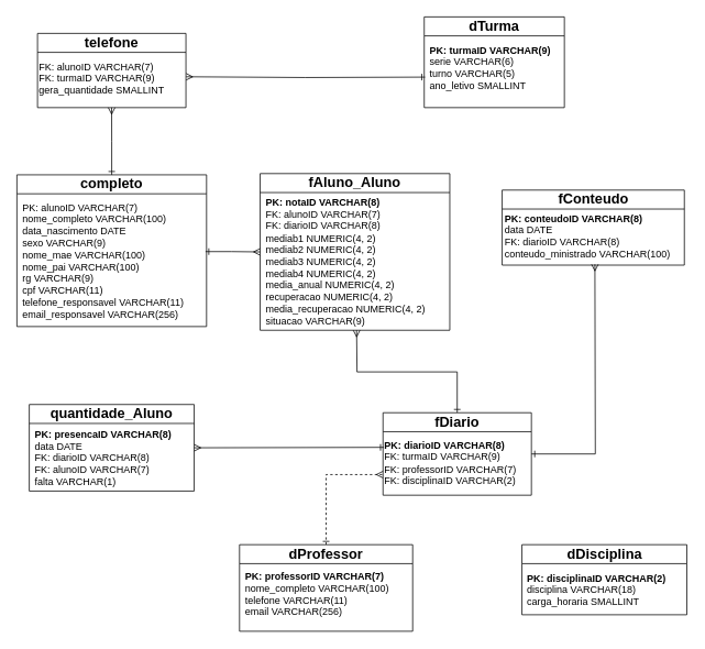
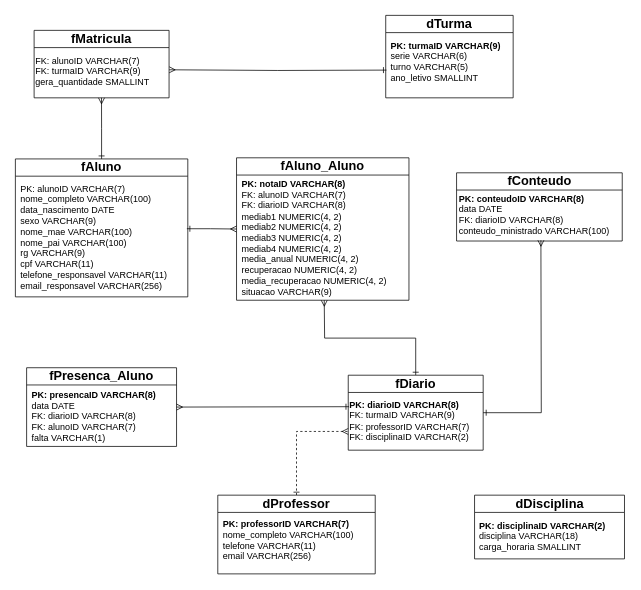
  <mxCell id="0" />
  <mxCell id="1" parent="0" />
  <mxCell id="2" value="&lt;font style=&quot;font-size: 17px;&quot;&gt;fAluno_Aluno&lt;/font&gt;" style="swimlane;whiteSpace=wrap;html=1;rounded=0;" parent="1" vertex="1"><mxGeometry x="315" y="210" width="230" height="190" as="geometry"><mxRectangle x="320" y="197.5" width="160" height="30" as="alternateBounds" /></mxGeometry></mxCell>
  <mxCell id="3" value="&lt;div&gt;&lt;strong&gt;PK: notaID VARCHAR(8)&lt;/strong&gt;&lt;/div&gt;&lt;div&gt;FK: alunoID VARCHAR(7)&lt;/div&gt;&lt;div&gt;FK: diarioID VARCHAR(8)&lt;/div&gt;&lt;div&gt;mediab1 NUMERIC(4, 2)&lt;/div&gt;&lt;div&gt;mediab2 NUMERIC(4, 2)&lt;/div&gt;&lt;div&gt;mediab3 NUMERIC(4, 2)&lt;/div&gt;&lt;div&gt;mediab4 NUMERIC(4, 2)&lt;/div&gt;&lt;div&gt;media_anual NUMERIC(4, 2)&lt;/div&gt;&lt;div&gt;recuperacao NUMERIC(4, 2)&lt;/div&gt;&lt;div&gt;media_recuperacao NUMERIC(4, 2)&lt;/div&gt;&lt;div&gt;situacao VARCHAR(9)&lt;/div&gt;" style="text;html=1;align=left;verticalAlign=middle;resizable=0;points=[];autosize=1;strokeColor=none;fillColor=none;rounded=0;" parent="2" vertex="1"><mxGeometry x="5" y="21.5" width="220" height="170" as="geometry" /></mxCell>
- <mxCell id="4" value="&lt;font style=&quot;font-size: 17px;&quot;&gt;telefone&lt;/font&gt;" style="swimlane;whiteSpace=wrap;html=1;rounded=0;" parent="1" vertex="1"><mxGeometry x="45" y="40" width="180" height="90" as="geometry" /></mxCell>
+ <mxCell id="4" value="&lt;font style=&quot;font-size: 17px;&quot;&gt;fMatricula&lt;/font&gt;" style="swimlane;whiteSpace=wrap;html=1;rounded=0;" parent="1" vertex="1"><mxGeometry x="45" y="40" width="180" height="90" as="geometry" /></mxCell>
  <mxCell id="5" value="&lt;div&gt;FK: alunoID VARCHAR(7)&lt;/div&gt;&lt;div&gt;FK: turmaID VARCHAR(9)&lt;/div&gt;&lt;div&gt;gera_quantidade SMALLINT&lt;/div&gt;" style="text;html=1;align=left;verticalAlign=middle;resizable=0;points=[];autosize=1;strokeColor=none;fillColor=none;rounded=0;" parent="4" vertex="1"><mxGeometry y="25" width="180" height="60" as="geometry" /></mxCell>
  <mxCell id="6" style="edgeStyle=orthogonalEdgeStyle;html=1;entryX=1.001;entryY=0.46;entryDx=0;entryDy=0;entryPerimeter=0;endArrow=ERmany;endFill=0;startArrow=ERone;startFill=0;rounded=0;" parent="1" target="5" edge="1"><mxGeometry relative="1" as="geometry"><mxPoint x="515" y="93" as="sourcePoint" /></mxGeometry></mxCell>
  <mxCell id="7" value="&lt;font style=&quot;font-size: 17px;&quot;&gt;dTurma&lt;/font&gt;" style="swimlane;whiteSpace=wrap;html=1;startSize=23;rounded=0;" parent="1" vertex="1"><mxGeometry x="514" y="20" width="170" height="110" as="geometry" /></mxCell>
  <mxCell id="8" value="&lt;div&gt;&lt;strong&gt;PK: turmaID VARCHAR(9)&lt;/strong&gt;&lt;/div&gt;&lt;div&gt;serie VARCHAR(6)&lt;/div&gt;&lt;div&gt;turno VARCHAR(5)&lt;/div&gt;&lt;div&gt;ano_letivo SMALLINT&lt;/div&gt;" style="text;html=1;align=left;verticalAlign=middle;resizable=0;points=[];autosize=1;strokeColor=none;fillColor=none;rounded=0;" parent="7" vertex="1"><mxGeometry x="5" y="27" width="170" height="70" as="geometry" /></mxCell>
  <mxCell id="9" style="edgeStyle=orthogonalEdgeStyle;html=1;exitX=0.5;exitY=0;exitDx=0;exitDy=0;startArrow=ERone;startFill=0;endArrow=ERmany;endFill=0;rounded=0;" parent="1" source="11" edge="1"><mxGeometry relative="1" as="geometry"><mxPoint x="134.884" y="130" as="targetPoint" /></mxGeometry></mxCell>
  <mxCell id="10" style="edgeStyle=orthogonalEdgeStyle;html=1;exitX=1.017;exitY=0.432;exitDx=0;exitDy=0;entryX=0;entryY=0.5;entryDx=0;entryDy=0;startArrow=ERone;startFill=0;endArrow=ERmany;endFill=0;rounded=0;exitPerimeter=0;" parent="1" source="12" target="2" edge="1"><mxGeometry relative="1" as="geometry" /></mxCell>
- <mxCell id="11" value="&lt;font style=&quot;font-size: 17px;&quot;&gt;completo&lt;/font&gt;" style="swimlane;whiteSpace=wrap;html=1;rounded=0;" parent="1" vertex="1"><mxGeometry x="20" y="211.5" width="230" height="184" as="geometry" /></mxCell>
+ <mxCell id="11" value="&lt;font style=&quot;font-size: 17px;&quot;&gt;fAluno&lt;/font&gt;" style="swimlane;whiteSpace=wrap;html=1;rounded=0;" parent="1" vertex="1"><mxGeometry x="20" y="211.5" width="230" height="184" as="geometry" /></mxCell>
  <mxCell id="12" value="&lt;div&gt;PK: alunoID VARCHAR(7)&lt;/div&gt;&lt;div&gt;nome_completo VARCHAR(100)&lt;/div&gt;&lt;div&gt;data_nascimento DATE&lt;/div&gt;&lt;div&gt;sexo VARCHAR(9)&lt;/div&gt;&lt;div&gt;nome_mae VARCHAR(100)&lt;/div&gt;&lt;div&gt;nome_pai VARCHAR(100)&lt;/div&gt;&lt;div&gt;rg VARCHAR(9)&lt;/div&gt;&lt;div&gt;cpf VARCHAR(11)&lt;/div&gt;&lt;div&gt;telefone_responsavel VARCHAR(11)&lt;/div&gt;&lt;div&gt;email_responsavel VARCHAR(256)&lt;/div&gt;" style="text;html=1;align=left;verticalAlign=middle;resizable=0;points=[];autosize=1;strokeColor=none;fillColor=none;rounded=0;" parent="11" vertex="1"><mxGeometry x="5" y="24" width="220" height="160" as="geometry" /></mxCell>
  <mxCell id="13" value="&lt;span style=&quot;font-size: 17px;&quot;&gt;dDisciplina&lt;/span&gt;" style="swimlane;whiteSpace=wrap;html=1;rounded=0;" parent="1" vertex="1"><mxGeometry x="632.5" y="660" width="200" height="85" as="geometry" /></mxCell>
  <mxCell id="14" value="&lt;div style=&quot;&quot;&gt;&lt;strong&gt;PK: disciplinaID VARCHAR(2)&lt;/strong&gt;&lt;/div&gt;&lt;div style=&quot;&quot;&gt;disciplina VARCHAR(18)&lt;/div&gt;&lt;div style=&quot;&quot;&gt;carga_horaria SMALLINT&lt;/div&gt;" style="text;html=1;align=left;verticalAlign=middle;resizable=0;points=[];autosize=1;strokeColor=none;fillColor=none;rounded=0;" parent="13" vertex="1"><mxGeometry x="4" y="25" width="190" height="60" as="geometry" /></mxCell>
  <mxCell id="15" value="&lt;font style=&quot;font-size: 17px;&quot;&gt;fConteudo&lt;/font&gt;" style="swimlane;whiteSpace=wrap;html=1;startSize=23;rounded=0;" parent="1" vertex="1"><mxGeometry x="608.5" y="230" width="221" height="91" as="geometry" /></mxCell>
  <mxCell id="16" value="&lt;div style=&quot;&quot;&gt;&lt;strong&gt;PK: conteudoID VARCHAR(8)&lt;/strong&gt;&lt;/div&gt;&lt;div style=&quot;&quot;&gt;data DATE&lt;/div&gt;&lt;div style=&quot;&quot;&gt;FK: diarioID VARCHAR(8)&lt;/div&gt;&lt;div style=&quot;&quot;&gt;conteudo_ministrado VARCHAR(100&lt;span style=&quot;background-color: initial;&quot;&gt;)&lt;/span&gt;&lt;/div&gt;" style="text;html=1;align=left;verticalAlign=middle;resizable=0;points=[];autosize=1;strokeColor=none;fillColor=none;rounded=0;" parent="15" vertex="1"><mxGeometry x="1" y="21" width="220" height="70" as="geometry" /></mxCell>
  <mxCell id="17" style="edgeStyle=orthogonalEdgeStyle;html=1;exitX=1;exitY=0.5;exitDx=0;exitDy=0;startArrow=ERmany;startFill=0;endArrow=ERone;endFill=0;rounded=0;" parent="1" source="18" edge="1"><mxGeometry relative="1" as="geometry"><mxPoint x="465" y="542" as="targetPoint" /></mxGeometry></mxCell>
- <mxCell id="18" value="&lt;font style=&quot;font-size: 17px;&quot;&gt;quantidade_Aluno&lt;/font&gt;" style="swimlane;whiteSpace=wrap;html=1;rounded=0;" parent="1" vertex="1"><mxGeometry x="35" y="490" width="200" height="105" as="geometry" /></mxCell>
+ <mxCell id="18" value="&lt;font style=&quot;font-size: 17px;&quot;&gt;fPresenca_Aluno&lt;/font&gt;" style="swimlane;whiteSpace=wrap;html=1;rounded=0;" parent="1" vertex="1"><mxGeometry x="35" y="490" width="200" height="105" as="geometry" /></mxCell>
  <mxCell id="19" value="&lt;strong style=&quot;background-color: initial;&quot;&gt;PK: presencaID VARCHAR(8)&lt;/strong&gt;&lt;br style=&quot;&quot;&gt;&lt;div style=&quot;&quot;&gt;&lt;div&gt;data DATE&lt;/div&gt;&lt;div&gt;FK: diarioID VARCHAR(8)&lt;/div&gt;&lt;div&gt;FK: alunoID VARCHAR(7)&lt;/div&gt;&lt;div&gt;falta VARCHAR(1)&lt;/div&gt;&lt;/div&gt;" style="text;html=1;align=left;verticalAlign=middle;resizable=0;points=[];autosize=1;strokeColor=none;fillColor=none;rounded=0;" parent="18" vertex="1"><mxGeometry x="5" y="20" width="190" height="90" as="geometry" /></mxCell>
  <mxCell id="20" style="edgeStyle=orthogonalEdgeStyle;html=1;exitX=0.5;exitY=0;exitDx=0;exitDy=0;startArrow=ERone;startFill=0;endArrow=ERmany;endFill=0;rounded=0;entryX=0;entryY=0.75;entryDx=0;entryDy=0;dashed=1;" parent="1" source="21" target="25" edge="1"><mxGeometry relative="1" as="geometry"><mxPoint x="395" y="566" as="targetPoint" /></mxGeometry></mxCell>
  <mxCell id="21" value="&lt;font style=&quot;font-size: 17px;&quot;&gt;dProfessor&lt;/font&gt;" style="swimlane;whiteSpace=wrap;html=1;rounded=0;" parent="1" vertex="1"><mxGeometry x="290" y="660" width="210" height="105" as="geometry" /></mxCell>
  <mxCell id="22" value="&lt;div&gt;&lt;strong&gt;PK: professorID VARCHAR(7)&lt;/strong&gt;&lt;/div&gt;&lt;div&gt;nome_completo VARCHAR(100)&lt;/div&gt;&lt;div&gt;telefone VARCHAR(11)&lt;/div&gt;&lt;div&gt;email VARCHAR(256)&lt;/div&gt;" style="text;html=1;align=left;verticalAlign=middle;resizable=0;points=[];autosize=1;strokeColor=none;fillColor=none;rounded=0;" parent="21" vertex="1"><mxGeometry x="5" y="25" width="200" height="70" as="geometry" /></mxCell>
  <mxCell id="23" style="edgeStyle=orthogonalEdgeStyle;html=1;exitX=1;exitY=0.5;exitDx=0;exitDy=0;startArrow=ERone;startFill=0;endArrow=ERmany;endFill=0;rounded=0;" parent="1" source="25" edge="1"><mxGeometry relative="1" as="geometry"><mxPoint x="721" y="320" as="targetPoint" /></mxGeometry></mxCell>
  <mxCell id="24" style="edgeStyle=orthogonalEdgeStyle;html=1;exitX=0.5;exitY=0;exitDx=0;exitDy=0;startArrow=ERone;startFill=0;endArrow=ERmany;endFill=0;rounded=0;" parent="1" source="25" edge="1"><mxGeometry relative="1" as="geometry"><mxPoint x="432" y="400" as="targetPoint" /></mxGeometry></mxCell>
  <mxCell id="25" value="&lt;font style=&quot;font-size: 17px;&quot;&gt;fDiario&lt;/font&gt;" style="swimlane;whiteSpace=wrap;html=1;startSize=23;rounded=0;" parent="1" vertex="1"><mxGeometry x="464" y="500" width="180" height="100" as="geometry" /></mxCell>
  <mxCell id="26" value="&lt;strong style=&quot;background-color: initial;&quot;&gt;PK: diarioID VARCHAR(8)&lt;/strong&gt;&lt;br&gt;&lt;div&gt;&lt;div&gt;FK: turmaID VARCHAR(9)&lt;/div&gt;&lt;div&gt;FK: professorID VARCHAR(7)&lt;/div&gt;&lt;div&gt;FK: disciplinaID VARCHAR(2)&lt;/div&gt;&lt;/div&gt;" style="text;html=1;align=left;verticalAlign=middle;resizable=0;points=[];autosize=1;strokeColor=none;fillColor=none;rounded=0;" parent="25" vertex="1"><mxGeometry y="26" width="180" height="70" as="geometry" /></mxCell>
